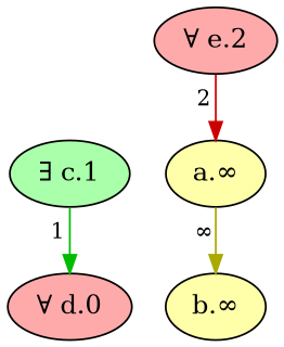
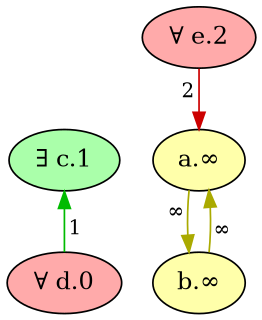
  digraph {
    node [fillcolor="#FFAAAA" fontsize=14 style=filled]
    edge [color="#AAAA00" dir=forward fontsize=12 labeldistance=1.5 style=solid taillabel="∞"]
    n1 [label="∀ d.0"]
    n2 [label="∀ e.2"]
    n3 [fillcolor="#FFFFAA" label="a.∞"]
    n4 [fillcolor="#AAFFAA" label="∃ c.1"]
    n5 [fillcolor="#FFFFAA" label="b.∞"]
    subgraph sub_1 {
      rank=max
      n1
    }
    subgraph sub_2 {
      rank=min
      n2
    }
    n2 -> n3 [color="#CC0000" taillabel=2]
    n3 -> n5
-   n4 -> n1 [color="#00BB00" taillabel=1]
+   n1 -> n4 [color="#00BB00" taillabel=1]
+   n5 -> n3
  }
